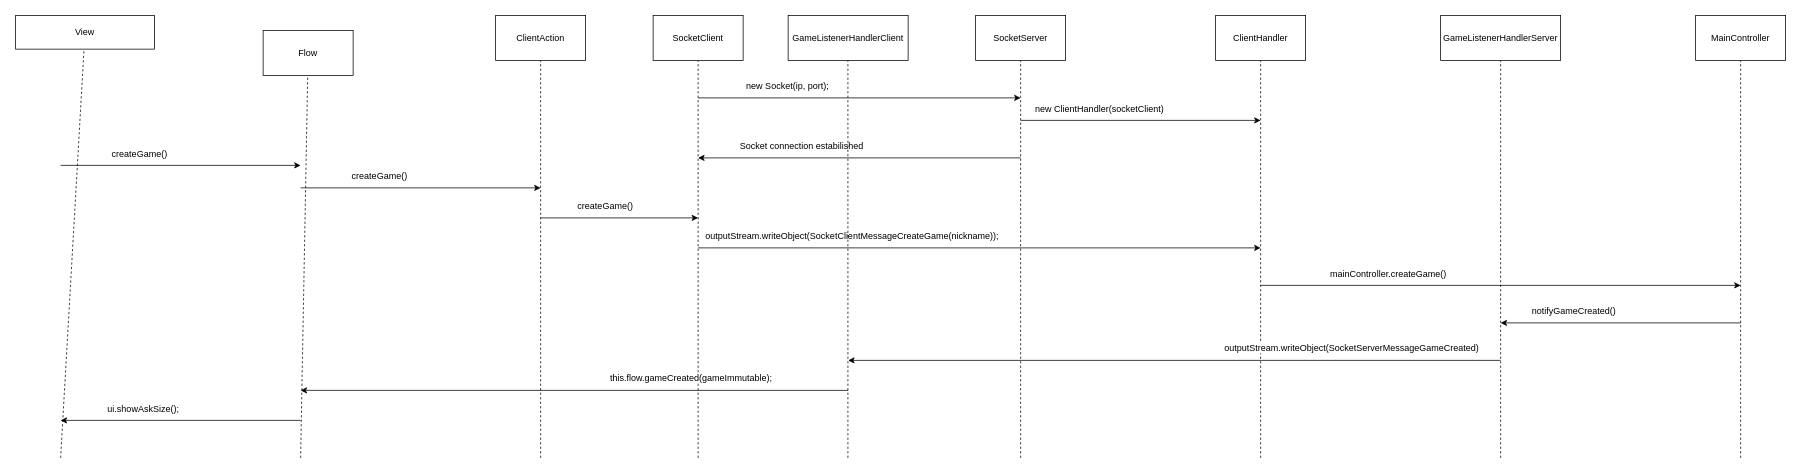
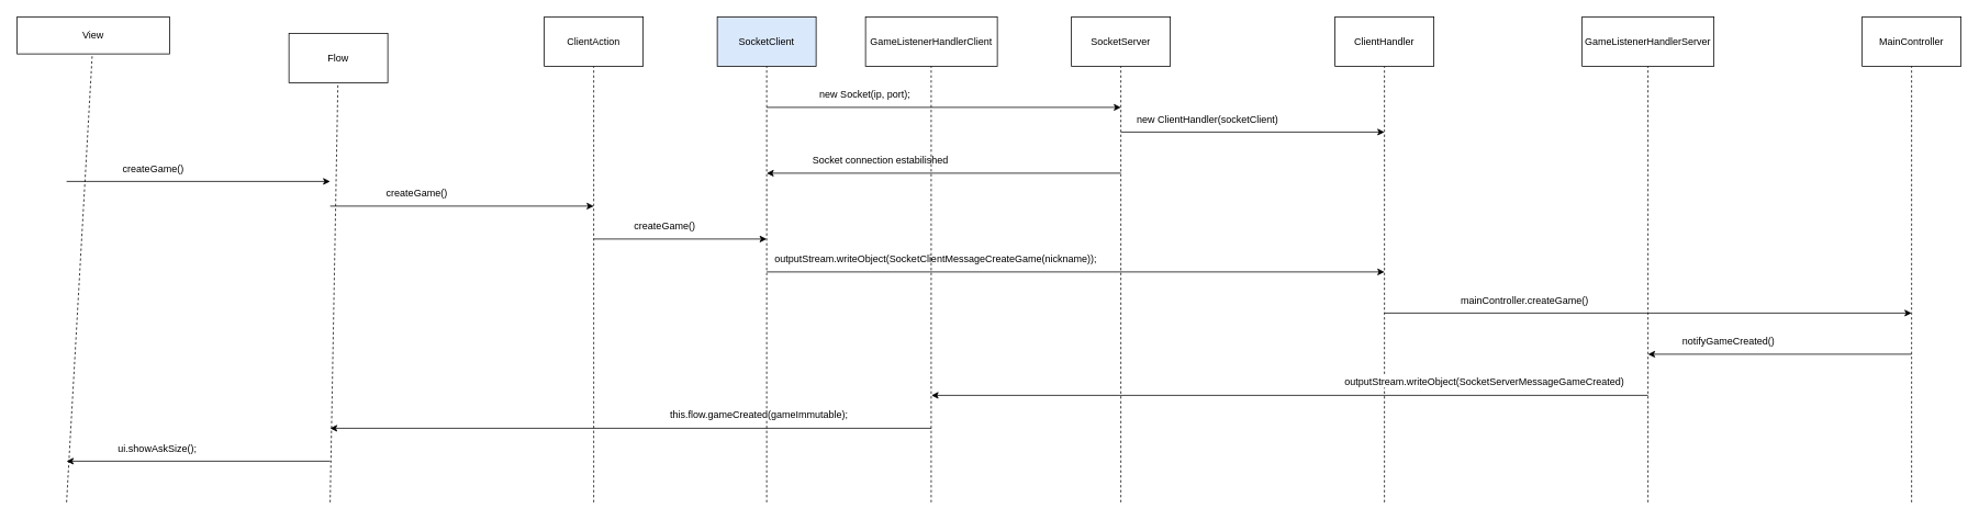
  <mxCell id="0" />
  <mxCell id="1" parent="0" />
  <mxCell id="2" value="" style="endArrow=none;dashed=1;html=1;rounded=0;" edge="1" parent="1" target="3"><mxGeometry width="50" height="50" relative="1" as="geometry"><mxPoint x="80" y="610" as="sourcePoint" /><mxPoint x="80" y="50" as="targetPoint" /></mxGeometry></mxCell>
  <mxCell id="3" value="View" style="rounded=0;whiteSpace=wrap;html=1;" vertex="1" parent="1"><mxGeometry x="20" y="20" width="185" height="45" as="geometry" /></mxCell>
  <mxCell id="4" value="" style="endArrow=none;dashed=1;html=1;rounded=0;" edge="1" parent="1" target="5"><mxGeometry width="50" height="50" relative="1" as="geometry"><mxPoint x="720" y="610" as="sourcePoint" /><mxPoint x="720" y="50" as="targetPoint" /></mxGeometry></mxCell>
  <mxCell id="5" value="ClientAction" style="rounded=0;whiteSpace=wrap;html=1;" vertex="1" parent="1"><mxGeometry x="660" y="20" width="120" height="60" as="geometry" /></mxCell>
  <mxCell id="6" value="" style="endArrow=none;dashed=1;html=1;rounded=0;" edge="1" target="7" parent="1"><mxGeometry width="50" height="50" relative="1" as="geometry"><mxPoint x="400" y="610" as="sourcePoint" /><mxPoint x="400" y="50" as="targetPoint" /></mxGeometry></mxCell>
  <mxCell id="7" value="Flow" style="rounded=0;whiteSpace=wrap;html=1;" vertex="1" parent="1"><mxGeometry x="350" y="40" width="120" height="60" as="geometry" /></mxCell>
  <mxCell id="8" value="" style="endArrow=none;dashed=1;html=1;rounded=0;" edge="1" parent="1" target="9"><mxGeometry width="50" height="50" relative="1" as="geometry"><mxPoint x="930" y="610" as="sourcePoint" /><mxPoint x="1040" y="50" as="targetPoint" /></mxGeometry></mxCell>
- <mxCell id="9" value="SocketClient" style="rounded=0;whiteSpace=wrap;html=1;" vertex="1" parent="1"><mxGeometry x="870" y="20" width="120" height="60" as="geometry" /></mxCell>
+ <mxCell id="9" value="SocketClient" style="rounded=0;whiteSpace=wrap;html=1;fillColor=#dae8fc;" vertex="1" parent="1"><mxGeometry x="870" y="20" width="120" height="60" as="geometry" /></mxCell>
  <mxCell id="10" value="" style="endArrow=none;dashed=1;html=1;rounded=0;" edge="1" parent="1" target="11"><mxGeometry width="50" height="50" relative="1" as="geometry"><mxPoint x="1680" y="610" as="sourcePoint" /><mxPoint x="1680" y="50" as="targetPoint" /></mxGeometry></mxCell>
  <mxCell id="11" value="ClientHandler" style="rounded=0;whiteSpace=wrap;html=1;" vertex="1" parent="1"><mxGeometry x="1620" y="20" width="120" height="60" as="geometry" /></mxCell>
  <mxCell id="12" value="" style="endArrow=none;dashed=1;html=1;rounded=0;" edge="1" parent="1" target="13"><mxGeometry width="50" height="50" relative="1" as="geometry"><mxPoint x="1360" y="610" as="sourcePoint" /><mxPoint x="1360" y="50" as="targetPoint" /></mxGeometry></mxCell>
  <mxCell id="13" value="SocketServer" style="rounded=0;whiteSpace=wrap;html=1;" vertex="1" parent="1"><mxGeometry x="1300" y="20" width="120" height="60" as="geometry" /></mxCell>
  <mxCell id="14" value="" style="endArrow=none;dashed=1;html=1;rounded=0;" edge="1" parent="1" target="15"><mxGeometry width="50" height="50" relative="1" as="geometry"><mxPoint x="2000" y="610" as="sourcePoint" /><mxPoint x="2000" y="50" as="targetPoint" /></mxGeometry></mxCell>
  <mxCell id="15" value="GameListenerHandlerServer" style="rounded=0;whiteSpace=wrap;html=1;" vertex="1" parent="1"><mxGeometry x="1920" y="20" width="160" height="60" as="geometry" /></mxCell>
  <mxCell id="16" value="" style="endArrow=none;dashed=1;html=1;rounded=0;" edge="1" parent="1" target="17"><mxGeometry width="50" height="50" relative="1" as="geometry"><mxPoint x="2320" y="610" as="sourcePoint" /><mxPoint x="2320" y="50" as="targetPoint" /></mxGeometry></mxCell>
  <mxCell id="17" value="MainController" style="rounded=0;whiteSpace=wrap;html=1;" vertex="1" parent="1"><mxGeometry x="2260" y="20" width="120" height="60" as="geometry" /></mxCell>
  <mxCell id="18" value="" style="group" vertex="1" connectable="0" parent="1"><mxGeometry x="930" y="100" width="430" height="30" as="geometry" /></mxCell>
  <mxCell id="19" value="" style="endArrow=classic;html=1;rounded=0;" edge="1" parent="18"><mxGeometry width="50" height="50" relative="1" as="geometry"><mxPoint y="30" as="sourcePoint" /><mxPoint x="430" y="30" as="targetPoint" /></mxGeometry></mxCell>
  <mxCell id="20" value="new Socket(ip, port);" style="text;html=1;align=center;verticalAlign=middle;resizable=0;points=[];autosize=1;strokeColor=none;fillColor=none;" vertex="1" parent="18"><mxGeometry x="53.75" width="130" height="30" as="geometry" /></mxCell>
  <mxCell id="21" value="" style="group" vertex="1" connectable="0" parent="1"><mxGeometry x="2000" y="400" width="320" height="40" as="geometry" /></mxCell>
  <mxCell id="22" value="" style="endArrow=classic;html=1;rounded=0;" edge="1" parent="21"><mxGeometry width="50" height="50" relative="1" as="geometry"><mxPoint x="320" y="30" as="sourcePoint" /><mxPoint y="30" as="targetPoint" /></mxGeometry></mxCell>
  <mxCell id="23" value="&lt;span style=&quot;color: rgb(0, 0, 0); font-family: Helvetica; font-size: 12px; font-style: normal; font-variant-ligatures: normal; font-variant-caps: normal; font-weight: 400; letter-spacing: normal; orphans: 2; text-align: center; text-indent: 0px; text-transform: none; widows: 2; word-spacing: 0px; -webkit-text-stroke-width: 0px; white-space: nowrap; background-color: rgb(255, 255, 255); text-decoration-thickness: initial; text-decoration-style: initial; text-decoration-color: initial; display: inline !important; float: none;&quot;&gt;notifyGameCreated()&lt;/span&gt;" style="text;whiteSpace=wrap;html=1;" vertex="1" parent="21"><mxGeometry x="40" width="140" height="40" as="geometry" /></mxCell>
  <mxCell id="24" value="" style="group" vertex="1" connectable="0" parent="1"><mxGeometry x="1360" y="130" width="320" height="30" as="geometry" /></mxCell>
  <mxCell id="25" value="" style="endArrow=classic;html=1;rounded=0;" edge="1" parent="24"><mxGeometry width="50" height="50" relative="1" as="geometry"><mxPoint y="30" as="sourcePoint" /><mxPoint x="320" y="30" as="targetPoint" /></mxGeometry></mxCell>
  <mxCell id="26" value="new ClientHandler(socketClient)" style="text;html=1;align=center;verticalAlign=middle;resizable=0;points=[];autosize=1;strokeColor=none;fillColor=none;" vertex="1" parent="24"><mxGeometry x="10" width="190" height="30" as="geometry" /></mxCell>
  <mxCell id="27" value="" style="group" vertex="1" connectable="0" parent="1"><mxGeometry x="930" y="300" width="750" height="30" as="geometry" /></mxCell>
  <mxCell id="28" value="" style="endArrow=classic;html=1;rounded=0;" edge="1" parent="27"><mxGeometry width="50" height="50" relative="1" as="geometry"><mxPoint y="30" as="sourcePoint" /><mxPoint x="750" y="30" as="targetPoint" /></mxGeometry></mxCell>
  <mxCell id="29" value="&lt;font style=&quot;font-size: 12px;&quot;&gt;outputStream.writeObject(SocketClientMessageCreateGame(nickname));&lt;/font&gt;" style="text;html=1;align=center;verticalAlign=middle;resizable=0;points=[];autosize=1;strokeColor=none;fillColor=none;" vertex="1" parent="27"><mxGeometry width="410" height="30" as="geometry" /></mxCell>
  <mxCell id="30" value="" style="group" vertex="1" connectable="0" parent="1"><mxGeometry x="1680" y="350" width="640" height="30" as="geometry" /></mxCell>
  <mxCell id="31" value="" style="endArrow=classic;html=1;rounded=0;" edge="1" parent="30"><mxGeometry width="50" height="50" relative="1" as="geometry"><mxPoint y="30" as="sourcePoint" /><mxPoint x="640" y="30" as="targetPoint" /></mxGeometry></mxCell>
  <mxCell id="32" value="mainController.createGame()" style="text;html=1;align=center;verticalAlign=middle;resizable=0;points=[];autosize=1;strokeColor=none;fillColor=none;" vertex="1" parent="30"><mxGeometry x="80" width="180" height="30" as="geometry" /></mxCell>
  <mxCell id="33" value="" style="group" vertex="1" connectable="0" parent="1"><mxGeometry x="930" y="180" width="430" height="40" as="geometry" /></mxCell>
  <mxCell id="34" value="" style="endArrow=classic;html=1;rounded=0;" edge="1" parent="33"><mxGeometry width="50" height="50" relative="1" as="geometry"><mxPoint x="430" y="30" as="sourcePoint" /><mxPoint y="30" as="targetPoint" /></mxGeometry></mxCell>
  <mxCell id="35" value="&lt;span style=&quot;color: rgb(0, 0, 0); font-family: Helvetica; font-size: 12px; font-style: normal; font-variant-ligatures: normal; font-variant-caps: normal; font-weight: 400; letter-spacing: normal; orphans: 2; text-align: center; text-indent: 0px; text-transform: none; widows: 2; word-spacing: 0px; -webkit-text-stroke-width: 0px; white-space: nowrap; background-color: rgb(255, 255, 255); text-decoration-thickness: initial; text-decoration-style: initial; text-decoration-color: initial; display: inline !important; float: none;&quot;&gt;Socket connection estabilished&lt;/span&gt;" style="text;whiteSpace=wrap;html=1;" vertex="1" parent="33"><mxGeometry x="53.75" width="188.125" height="40" as="geometry" /></mxCell>
  <mxCell id="36" value="" style="group" vertex="1" connectable="0" parent="1"><mxGeometry x="1130" y="450" width="870" height="40" as="geometry" /></mxCell>
  <mxCell id="37" value="" style="endArrow=classic;html=1;rounded=0;" edge="1" parent="36"><mxGeometry width="50" height="50" relative="1" as="geometry"><mxPoint x="870.0" y="30" as="sourcePoint" /><mxPoint y="30" as="targetPoint" /></mxGeometry></mxCell>
  <mxCell id="38" value="&lt;span style=&quot;color: rgb(0, 0, 0); font-family: Helvetica; font-size: 12px; font-style: normal; font-variant-ligatures: normal; font-variant-caps: normal; font-weight: 400; letter-spacing: normal; orphans: 2; text-align: center; text-indent: 0px; text-transform: none; widows: 2; word-spacing: 0px; -webkit-text-stroke-width: 0px; white-space: nowrap; background-color: rgb(255, 255, 255); text-decoration-thickness: initial; text-decoration-style: initial; text-decoration-color: initial; display: inline !important; float: none;&quot;&gt;outputStream.writeObject(SocketServerMessageGameCreated)&lt;/span&gt;" style="text;whiteSpace=wrap;html=1;" vertex="1" parent="36"><mxGeometry x="500.002" width="380.625" height="40" as="geometry" /></mxCell>
  <mxCell id="39" value="" style="group" vertex="1" connectable="0" parent="1"><mxGeometry x="80" y="190" width="320" height="30" as="geometry" /></mxCell>
  <mxCell id="40" value="" style="endArrow=classic;html=1;rounded=0;" edge="1" parent="39"><mxGeometry width="50" height="50" relative="1" as="geometry"><mxPoint y="30" as="sourcePoint" /><mxPoint x="320" y="30" as="targetPoint" /></mxGeometry></mxCell>
  <mxCell id="41" value="createGame()" style="text;html=1;align=center;verticalAlign=middle;resizable=0;points=[];autosize=1;strokeColor=none;fillColor=none;" vertex="1" parent="39"><mxGeometry x="55" width="100" height="30" as="geometry" /></mxCell>
  <mxCell id="42" value="" style="group" vertex="1" connectable="0" parent="1"><mxGeometry x="400" y="220" width="320" height="30" as="geometry" /></mxCell>
  <mxCell id="43" value="" style="endArrow=classic;html=1;rounded=0;" edge="1" parent="42"><mxGeometry width="50" height="50" relative="1" as="geometry"><mxPoint y="30" as="sourcePoint" /><mxPoint x="320" y="30" as="targetPoint" /></mxGeometry></mxCell>
  <mxCell id="44" value="createGame()" style="text;html=1;align=center;verticalAlign=middle;resizable=0;points=[];autosize=1;strokeColor=none;fillColor=none;" vertex="1" parent="42"><mxGeometry x="55" width="100" height="30" as="geometry" /></mxCell>
  <mxCell id="45" value="" style="group" vertex="1" connectable="0" parent="1"><mxGeometry x="720" y="260" width="210" height="30" as="geometry" /></mxCell>
  <mxCell id="46" value="" style="endArrow=classic;html=1;rounded=0;" edge="1" parent="45"><mxGeometry width="50" height="50" relative="1" as="geometry"><mxPoint y="30" as="sourcePoint" /><mxPoint x="210" y="30" as="targetPoint" /></mxGeometry></mxCell>
  <mxCell id="47" value="createGame()" style="text;html=1;align=center;verticalAlign=middle;resizable=0;points=[];autosize=1;strokeColor=none;fillColor=none;" vertex="1" parent="45"><mxGeometry x="36.094" width="100" height="30" as="geometry" /></mxCell>
  <mxCell id="48" value="GameListenerHandlerClient" style="rounded=0;whiteSpace=wrap;html=1;" vertex="1" parent="1"><mxGeometry x="1050" y="20" width="160" height="60" as="geometry" /></mxCell>
  <mxCell id="49" value="" style="endArrow=none;dashed=1;html=1;rounded=0;" edge="1" parent="1"><mxGeometry width="50" height="50" relative="1" as="geometry"><mxPoint x="1129.716" y="610" as="sourcePoint" /><mxPoint x="1129.716" y="80" as="targetPoint" /></mxGeometry></mxCell>
  <mxCell id="50" value="" style="group" vertex="1" connectable="0" parent="1"><mxGeometry x="400" y="490" width="730" height="40" as="geometry" /></mxCell>
  <mxCell id="51" value="" style="endArrow=classic;html=1;rounded=0;" edge="1" parent="50"><mxGeometry width="50" height="50" relative="1" as="geometry"><mxPoint x="730.0" y="30" as="sourcePoint" /><mxPoint y="30" as="targetPoint" /></mxGeometry></mxCell>
  <mxCell id="52" value="&lt;span style=&quot;color: rgb(0, 0, 0); font-family: Helvetica; font-size: 12px; font-style: normal; font-variant-ligatures: normal; font-variant-caps: normal; font-weight: 400; letter-spacing: normal; orphans: 2; text-align: center; text-indent: 0px; text-transform: none; widows: 2; word-spacing: 0px; -webkit-text-stroke-width: 0px; white-space: nowrap; background-color: rgb(255, 255, 255); text-decoration-thickness: initial; text-decoration-style: initial; text-decoration-color: initial; display: inline !important; float: none;&quot;&gt;this.flow.gameCreated(gameImmutable);&lt;/span&gt;" style="text;whiteSpace=wrap;html=1;" vertex="1" parent="50"><mxGeometry x="410.623" width="319.375" height="40" as="geometry" /></mxCell>
  <mxCell id="53" value="" style="group" vertex="1" connectable="0" parent="1"><mxGeometry x="80" y="530" width="320" height="40" as="geometry" /></mxCell>
  <mxCell id="54" value="" style="endArrow=classic;html=1;rounded=0;" edge="1" parent="53"><mxGeometry width="50" height="50" relative="1" as="geometry"><mxPoint x="320" y="30" as="sourcePoint" /><mxPoint y="30" as="targetPoint" /></mxGeometry></mxCell>
  <mxCell id="55" value="ui.showAskSize();" style="text;html=1;align=center;verticalAlign=middle;resizable=0;points=[];autosize=1;strokeColor=none;fillColor=none;" vertex="1" parent="53"><mxGeometry x="50" width="120" height="30" as="geometry" /></mxCell>
